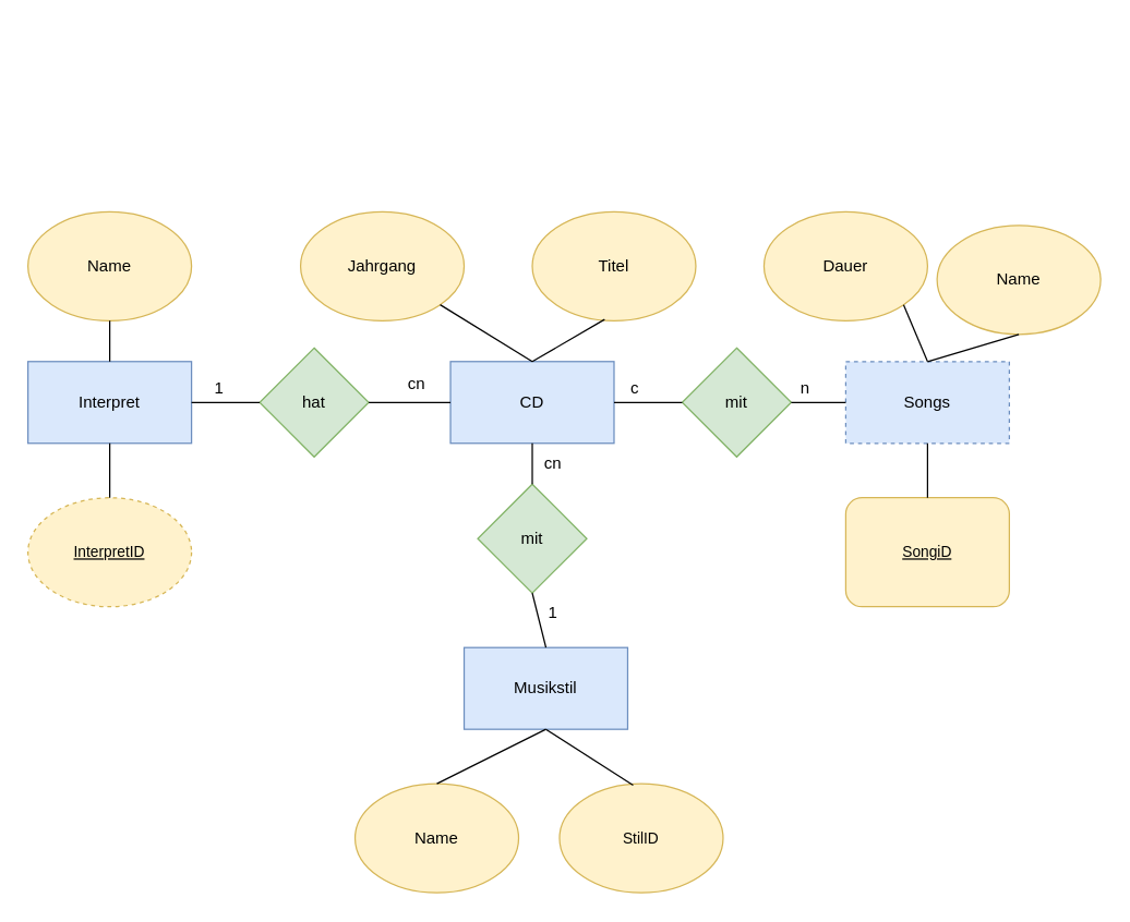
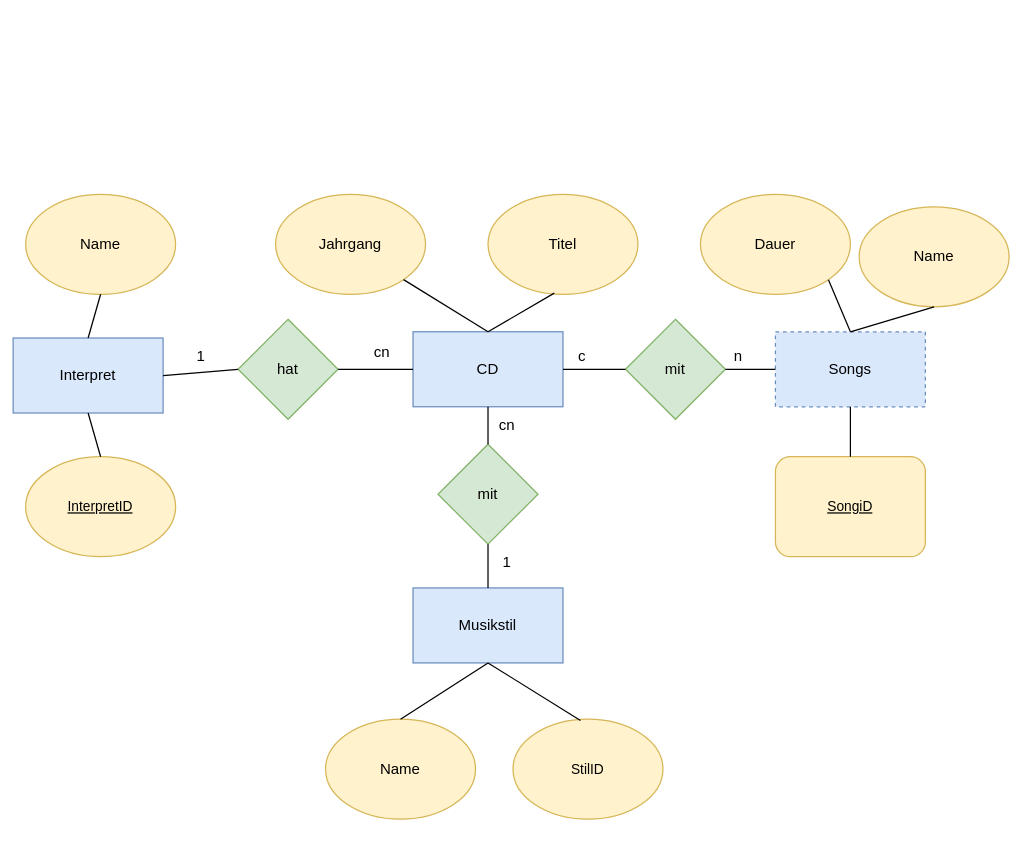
  <mxCell id="0" />
  <mxCell id="1" parent="0" />
- <mxCell id="2" value="Interpret" style="rounded=0;whiteSpace=wrap;html=1;fillColor=#dae8fc;strokeColor=#6c8ebf;" parent="1" vertex="1"><mxGeometry x="20" y="265" width="120" height="60" as="geometry" /></mxCell>
+ <mxCell id="2" value="Interpret" style="rounded=0;whiteSpace=wrap;html=1;fillColor=#dae8fc;strokeColor=#6c8ebf;" parent="1" vertex="1"><mxGeometry x="10" y="270" width="120" height="60" as="geometry" /></mxCell>
  <mxCell id="3" value="CD" style="rounded=0;whiteSpace=wrap;html=1;fillColor=#dae8fc;strokeColor=#6c8ebf;" parent="1" vertex="1"><mxGeometry x="330" y="265" width="120" height="60" as="geometry" /></mxCell>
  <mxCell id="4" value="Songs" style="rounded=0;whiteSpace=wrap;html=1;fillColor=#dae8fc;strokeColor=#6c8ebf;dashed=1;" parent="1" vertex="1"><mxGeometry x="620" y="265" width="120" height="60" as="geometry" /></mxCell>
- <mxCell id="5" value="Musikstil" style="rounded=0;whiteSpace=wrap;html=1;fillColor=#dae8fc;strokeColor=#6c8ebf;" parent="1" vertex="1"><mxGeometry x="340" y="475" width="120" height="60" as="geometry" /></mxCell>
+ <mxCell id="5" value="Musikstil" style="rounded=0;whiteSpace=wrap;html=1;fillColor=#dae8fc;strokeColor=#6c8ebf;" parent="1" vertex="1"><mxGeometry x="330" y="470" width="120" height="60" as="geometry" /></mxCell>
  <mxCell id="6" value="Name" style="ellipse;whiteSpace=wrap;html=1;fillColor=#fff2cc;strokeColor=#d6b656;" parent="1" vertex="1"><mxGeometry x="20" y="155" width="120" height="80" as="geometry" /></mxCell>
  <mxCell id="7" value="Jahrgang" style="ellipse;whiteSpace=wrap;html=1;fillColor=#fff2cc;strokeColor=#d6b656;" parent="1" vertex="1"><mxGeometry x="220" y="155" width="120" height="80" as="geometry" /></mxCell>
  <mxCell id="8" value="Titel" style="ellipse;whiteSpace=wrap;html=1;fillColor=#fff2cc;strokeColor=#d6b656;" parent="1" vertex="1"><mxGeometry x="390" y="155" width="120" height="80" as="geometry" /></mxCell>
  <mxCell id="9" value="Dauer" style="ellipse;whiteSpace=wrap;html=1;fillColor=#fff2cc;strokeColor=#d6b656;" parent="1" vertex="1"><mxGeometry x="560" y="155" width="120" height="80" as="geometry" /></mxCell>
  <mxCell id="10" value="Name" style="ellipse;whiteSpace=wrap;html=1;fillColor=#fff2cc;strokeColor=#d6b656;" parent="1" vertex="1"><mxGeometry x="687" y="165" width="120" height="80" as="geometry" /></mxCell>
  <mxCell id="11" value="Name" style="ellipse;whiteSpace=wrap;html=1;fillColor=#fff2cc;strokeColor=#d6b656;" parent="1" vertex="1"><mxGeometry x="260" y="575" width="120" height="80" as="geometry" /></mxCell>
  <mxCell id="12" value="hat" style="rhombus;whiteSpace=wrap;html=1;fillColor=#d5e8d4;strokeColor=#82b366;" parent="1" vertex="1"><mxGeometry x="190" y="255" width="80" height="80" as="geometry" /></mxCell>
  <mxCell id="13" value="mit" style="rhombus;whiteSpace=wrap;html=1;fillColor=#d5e8d4;strokeColor=#82b366;" parent="1" vertex="1"><mxGeometry x="500" y="255" width="80" height="80" as="geometry" /></mxCell>
  <mxCell id="14" value="mit" style="rhombus;whiteSpace=wrap;html=1;fillColor=#d5e8d4;strokeColor=#82b366;" parent="1" vertex="1"><mxGeometry x="350" y="355" width="80" height="80" as="geometry" /></mxCell>
  <mxCell id="15" value="" style="endArrow=none;html=1;rounded=0;entryX=0.5;entryY=1;entryDx=0;entryDy=0;exitX=0.5;exitY=0;exitDx=0;exitDy=0;" parent="1" source="5" target="14" edge="1"><mxGeometry width="50" height="50" relative="1" as="geometry"><mxPoint x="370" y="485" as="sourcePoint" /><mxPoint x="420" y="435" as="targetPoint" /></mxGeometry></mxCell>
  <mxCell id="16" value="" style="endArrow=none;html=1;rounded=0;entryX=0.5;entryY=1;entryDx=0;entryDy=0;exitX=0.5;exitY=0;exitDx=0;exitDy=0;" parent="1" source="11" target="5" edge="1"><mxGeometry width="50" height="50" relative="1" as="geometry"><mxPoint x="370" y="485" as="sourcePoint" /><mxPoint x="420" y="435" as="targetPoint" /></mxGeometry></mxCell>
  <mxCell id="17" value="" style="endArrow=none;html=1;rounded=0;entryX=1;entryY=0.5;entryDx=0;entryDy=0;exitX=0;exitY=0.5;exitDx=0;exitDy=0;" parent="1" source="12" target="2" edge="1"><mxGeometry width="50" height="50" relative="1" as="geometry"><mxPoint x="370" y="485" as="sourcePoint" /><mxPoint x="420" y="435" as="targetPoint" /></mxGeometry></mxCell>
  <mxCell id="18" value="" style="endArrow=none;html=1;rounded=0;entryX=1;entryY=0.5;entryDx=0;entryDy=0;exitX=0;exitY=0.5;exitDx=0;exitDy=0;" parent="1" source="3" target="12" edge="1"><mxGeometry width="50" height="50" relative="1" as="geometry"><mxPoint x="370" y="485" as="sourcePoint" /><mxPoint x="420" y="435" as="targetPoint" /></mxGeometry></mxCell>
  <mxCell id="19" value="" style="endArrow=none;html=1;rounded=0;entryX=1;entryY=0.5;entryDx=0;entryDy=0;" parent="1" source="13" target="3" edge="1"><mxGeometry width="50" height="50" relative="1" as="geometry"><mxPoint x="370" y="485" as="sourcePoint" /><mxPoint x="420" y="435" as="targetPoint" /></mxGeometry></mxCell>
  <mxCell id="20" value="" style="endArrow=none;html=1;rounded=0;entryX=0;entryY=0.5;entryDx=0;entryDy=0;exitX=1;exitY=0.5;exitDx=0;exitDy=0;" parent="1" source="13" target="4" edge="1"><mxGeometry width="50" height="50" relative="1" as="geometry"><mxPoint x="370" y="485" as="sourcePoint" /><mxPoint x="420" y="435" as="targetPoint" /></mxGeometry></mxCell>
  <mxCell id="21" value="" style="endArrow=none;html=1;rounded=0;entryX=0.5;entryY=1;entryDx=0;entryDy=0;exitX=0.5;exitY=0;exitDx=0;exitDy=0;" parent="1" source="2" target="6" edge="1"><mxGeometry width="50" height="50" relative="1" as="geometry"><mxPoint x="370" y="485" as="sourcePoint" /><mxPoint x="420" y="435" as="targetPoint" /></mxGeometry></mxCell>
  <mxCell id="22" value="" style="endArrow=none;html=1;rounded=0;entryX=1;entryY=1;entryDx=0;entryDy=0;exitX=0.5;exitY=0;exitDx=0;exitDy=0;" parent="1" source="3" target="7" edge="1"><mxGeometry width="50" height="50" relative="1" as="geometry"><mxPoint x="370" y="485" as="sourcePoint" /><mxPoint x="420" y="435" as="targetPoint" /></mxGeometry></mxCell>
  <mxCell id="23" value="" style="endArrow=none;html=1;rounded=0;entryX=0.442;entryY=0.988;entryDx=0;entryDy=0;entryPerimeter=0;exitX=0.5;exitY=0;exitDx=0;exitDy=0;" parent="1" source="3" target="8" edge="1"><mxGeometry width="50" height="50" relative="1" as="geometry"><mxPoint x="370" y="485" as="sourcePoint" /><mxPoint x="420" y="435" as="targetPoint" /></mxGeometry></mxCell>
  <mxCell id="24" value="" style="endArrow=none;html=1;rounded=0;entryX=0.5;entryY=1;entryDx=0;entryDy=0;exitX=0.5;exitY=0;exitDx=0;exitDy=0;" parent="1" source="4" target="10" edge="1"><mxGeometry width="50" height="50" relative="1" as="geometry"><mxPoint x="370" y="485" as="sourcePoint" /><mxPoint x="680" y="195" as="targetPoint" /></mxGeometry></mxCell>
  <mxCell id="25" value="" style="endArrow=none;html=1;rounded=0;entryX=0.5;entryY=0;entryDx=0;entryDy=0;exitX=1;exitY=1;exitDx=0;exitDy=0;" parent="1" source="9" target="4" edge="1"><mxGeometry width="50" height="50" relative="1" as="geometry"><mxPoint x="370" y="485" as="sourcePoint" /><mxPoint x="420" y="435" as="targetPoint" /></mxGeometry></mxCell>
  <mxCell id="26" value="" style="endArrow=none;html=1;rounded=0;entryX=0.5;entryY=1;entryDx=0;entryDy=0;exitX=0.5;exitY=0;exitDx=0;exitDy=0;" parent="1" source="14" target="3" edge="1"><mxGeometry width="50" height="50" relative="1" as="geometry"><mxPoint x="370" y="485" as="sourcePoint" /><mxPoint x="420" y="435" as="targetPoint" /></mxGeometry></mxCell>
  <mxCell id="27" value="1" style="text;html=1;align=center;verticalAlign=middle;resizable=0;points=[];autosize=1;strokeColor=none;fillColor=none;" parent="1" vertex="1"><mxGeometry x="145" y="270" width="30" height="30" as="geometry" /></mxCell>
  <mxCell id="28" value="&lt;span style=&quot;color: rgba(0, 0, 0, 0); font-family: monospace; font-size: 0px; text-align: start;&quot;&gt;%3CmxGraphModel%3E%3Croot%3E%3CmxCell%20id%3D%220%22%2F%3E%3CmxCell%20id%3D%221%22%20parent%3D%220%22%2F%3E%3CmxCell%20id%3D%222%22%20value%3D%22%22%20style%3D%22rhombus%3BwhiteSpace%3Dwrap%3Bhtml%3D1%3BfillColor%3D%23d5e8d4%3BstrokeColor%3D%2382b366%3B%22%20vertex%3D%221%22%20parent%3D%221%22%3E%3CmxGeometry%20x%3D%22370%22%20y%3D%22530%22%20width%3D%2280%22%20height%3D%2280%22%20as%3D%22geometry%22%2F%3E%3C%2FmxCell%3E%3C%2Froot%3E%3C%2FmxGraphModel%3E&lt;/span&gt;&lt;span style=&quot;color: rgba(0, 0, 0, 0); font-family: monospace; font-size: 0px; text-align: start;&quot;&gt;%3CmxGraphModel%3E%3Croot%3E%3CmxCell%20id%3D%220%22%2F%3E%3CmxCell%20id%3D%221%22%20parent%3D%220%22%2F%3E%3CmxCell%20id%3D%222%22%20value%3D%22%22%20style%3D%22rhombus%3BwhiteSpace%3Dwrap%3Bhtml%3D1%3BfillColor%3D%23d5e8d4%3BstrokeColor%3D%2382b366%3B%22%20vertex%3D%221%22%20parent%3D%221%22%3E%3CmxGeometry%20x%3D%22370%22%20y%3D%22530%22%20width%3D%2280%22%20height%3D%2280%22%20as%3D%22geometry%22%2F%3E%3C%2FmxCell%3E%3C%2Froot%3E%3C%2FmxGraphModel%3E&lt;/span&gt;" style="text;html=1;align=center;verticalAlign=middle;resizable=0;points=[];autosize=1;strokeColor=none;fillColor=none;" parent="1" vertex="1"><mxGeometry x="140" y="20" width="20" height="30" as="geometry" /></mxCell>
  <mxCell id="29" value="&lt;span style=&quot;font-size: 12px;&quot;&gt;cn&lt;/span&gt;" style="text;html=1;align=center;verticalAlign=middle;resizable=0;points=[];autosize=1;strokeColor=none;fillColor=none;fontSize=19;" parent="1" vertex="1"><mxGeometry x="285" y="260" width="40" height="40" as="geometry" /></mxCell>
  <mxCell id="30" value="c" style="text;html=1;align=center;verticalAlign=middle;resizable=0;points=[];autosize=1;strokeColor=none;fillColor=none;fontSize=12;" parent="1" vertex="1"><mxGeometry x="450" y="270" width="30" height="30" as="geometry" /></mxCell>
  <mxCell id="31" value="n" style="text;html=1;align=center;verticalAlign=middle;resizable=0;points=[];autosize=1;strokeColor=none;fillColor=none;fontSize=12;" parent="1" vertex="1"><mxGeometry x="575" y="270" width="30" height="30" as="geometry" /></mxCell>
  <mxCell id="32" value="cn" style="text;html=1;align=center;verticalAlign=middle;resizable=0;points=[];autosize=1;strokeColor=none;fillColor=none;fontSize=12;" parent="1" vertex="1"><mxGeometry x="385" y="325" width="40" height="30" as="geometry" /></mxCell>
  <mxCell id="33" value="1" style="text;html=1;align=center;verticalAlign=middle;resizable=0;points=[];autosize=1;strokeColor=none;fillColor=none;fontSize=12;" parent="1" vertex="1"><mxGeometry x="390" y="435" width="30" height="30" as="geometry" /></mxCell>
- <mxCell id="34" value="&lt;u&gt;InterpretID&lt;/u&gt;" style="ellipse;whiteSpace=wrap;html=1;fontSize=11;fillColor=#fff2cc;strokeColor=#d6b656;dashed=1;" vertex="1" parent="1"><mxGeometry x="20" y="365" width="120" height="80" as="geometry" /></mxCell>
+ <mxCell id="34" value="&lt;u&gt;InterpretID&lt;/u&gt;" style="ellipse;whiteSpace=wrap;html=1;fontSize=11;fillColor=#fff2cc;strokeColor=#d6b656;" vertex="1" parent="1"><mxGeometry x="20" y="365" width="120" height="80" as="geometry" /></mxCell>
  <mxCell id="35" value="" style="endArrow=none;html=1;rounded=0;fontSize=11;exitX=0.5;exitY=0;exitDx=0;exitDy=0;entryX=0.5;entryY=1;entryDx=0;entryDy=0;" edge="1" parent="1" source="34" target="2"><mxGeometry width="50" height="50" relative="1" as="geometry"><mxPoint x="370" y="315" as="sourcePoint" /><mxPoint x="420" y="265" as="targetPoint" /></mxGeometry></mxCell>
  <mxCell id="36" value="StilID" style="ellipse;whiteSpace=wrap;html=1;fontSize=11;fillColor=#fff2cc;strokeColor=#d6b656;" vertex="1" parent="1"><mxGeometry x="410" y="575" width="120" height="80" as="geometry" /></mxCell>
  <mxCell id="37" value="" style="endArrow=none;html=1;rounded=0;fontSize=11;exitX=0.5;exitY=1;exitDx=0;exitDy=0;entryX=0.45;entryY=0.013;entryDx=0;entryDy=0;entryPerimeter=0;" edge="1" parent="1" source="5" target="36"><mxGeometry width="50" height="50" relative="1" as="geometry"><mxPoint x="370" y="315" as="sourcePoint" /><mxPoint x="420" y="265" as="targetPoint" /></mxGeometry></mxCell>
  <mxCell id="38" value="&lt;u&gt;SongiD&lt;/u&gt;" style="whiteSpace=wrap;html=1;fontSize=11;fillColor=#fff2cc;strokeColor=#d6b656;rounded=1;" vertex="1" parent="1"><mxGeometry x="620" y="365" width="120" height="80" as="geometry" /></mxCell>
  <mxCell id="39" value="" style="endArrow=none;html=1;rounded=0;fontSize=11;exitX=0.5;exitY=0;exitDx=0;exitDy=0;entryX=0.5;entryY=1;entryDx=0;entryDy=0;" edge="1" parent="1" source="38" target="4"><mxGeometry width="50" height="50" relative="1" as="geometry"><mxPoint x="370" y="315" as="sourcePoint" /><mxPoint x="420" y="265" as="targetPoint" /></mxGeometry></mxCell>
